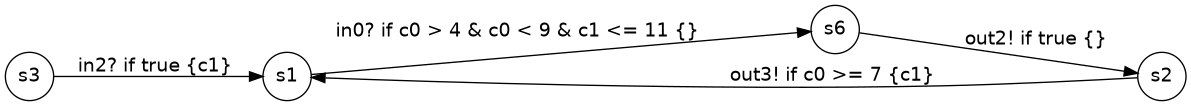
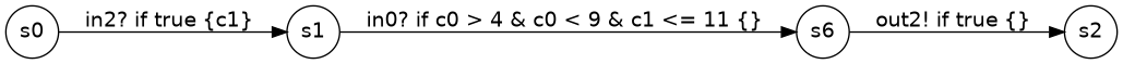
  digraph {
    fontname="DejaVu Sans"
    rankdir=LR
    node [fontname="DejaVu Sans" margin=0 shape=circle]
    edge [fontname="DejaVu Sans"]
-   n1 [label=s3]
+   n1 [label=s0]
    n2 [label=s1]
    n3 [label=s6]
    n4 [label=s2]
    n1 -> n2 [label="in2? if true {c1} "]
    n2 -> n3 [label="in0? if c0 > 4 & c0 < 9 & c1 <= 11 {} "]
    n3 -> n4 [label="out2! if true {} "]
-   n4 -> n2 [label="out3! if c0 >= 7 {c1} "]
  }
